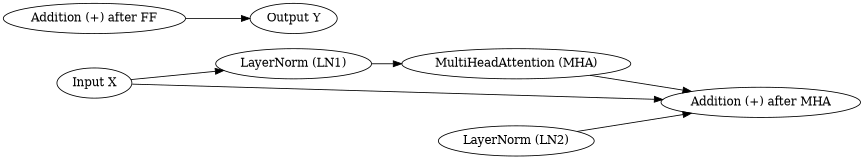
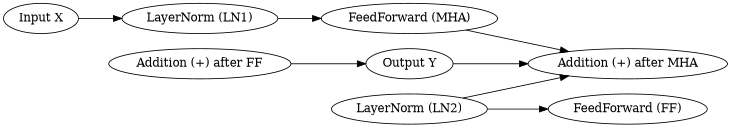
  digraph {
    rankdir=LR
    n1 [label="Input X"]
    n2 [label="LayerNorm (LN1)"]
    n3 [label="Addition (+) after MHA"]
-   n4 [label="MultiHeadAttention (MHA)"]
+   n4 [label="FeedForward (MHA)"]
    n5 [label="LayerNorm (LN2)"]
+   n6 [label="FeedForward (FF)"]
    n7 [label="Addition (+) after FF"]
    n8 [label="Output Y"]
    n1 -> n2
-   n1 -> n3
+   n8 -> n3
    n2 -> n4
    n4 -> n3
    n5 -> n3
+   n5 -> n6
    n7 -> n8
  }
